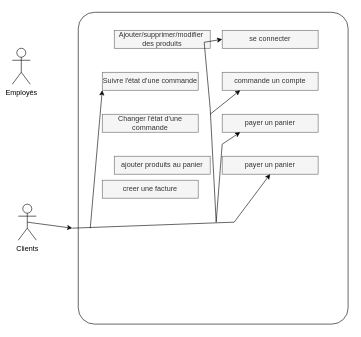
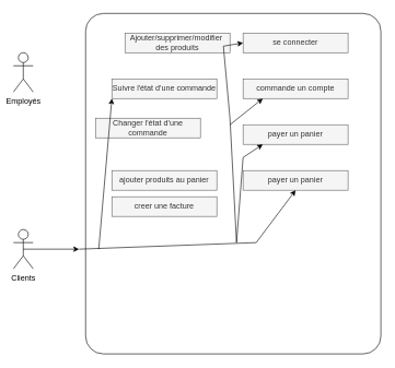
  <mxCell id="0" />
  <mxCell id="1" parent="0" />
- <mxCell id="2" value="Clients&lt;br&gt;" style="shape=umlActor;verticalLabelPosition=bottom;verticalAlign=top;html=1;outlineConnect=0;" parent="1" vertex="1"><mxGeometry x="30" y="340" width="30" height="60" as="geometry" /></mxCell>
+ <mxCell id="2" value="Clients&lt;br&gt;" style="shape=umlActor;verticalLabelPosition=bottom;verticalAlign=top;html=1;outlineConnect=0;" parent="1" vertex="1"><mxGeometry x="20" y="350" width="30" height="60" as="geometry" /></mxCell>
  <mxCell id="3" value="Employés" style="shape=umlActor;verticalLabelPosition=bottom;verticalAlign=top;html=1;outlineConnect=0;" parent="1" vertex="1"><mxGeometry x="20" y="80" width="30" height="60" as="geometry" /></mxCell>
  <mxCell id="4" value="" style="rounded=1;whiteSpace=wrap;html=1;arcSize=6;" parent="1" vertex="1"><mxGeometry x="130" y="20" width="450" height="520" as="geometry" /></mxCell>
  <mxCell id="5" value="Ajouter/supprimer/modifier&amp;nbsp;&lt;br&gt;des produits" style="text;html=1;align=center;verticalAlign=middle;whiteSpace=wrap;rounded=0;perimeterSpacing=0;strokeWidth=1;fillColor=#f5f5f5;fontColor=#333333;strokeColor=#666666;" parent="1" vertex="1"><mxGeometry x="190" y="50" width="160" height="30" as="geometry" /></mxCell>
  <mxCell id="6" value="Suivre l'état d'une commande" style="text;html=1;strokeColor=#666666;fillColor=#f5f5f5;align=center;verticalAlign=middle;whiteSpace=wrap;rounded=0;fontColor=#333333;" vertex="1" parent="1"><mxGeometry x="170" y="120" width="160" height="30" as="geometry" /></mxCell>
- <mxCell id="7" value="Changer l'état d'une commande" style="text;html=1;strokeColor=#666666;fillColor=#f5f5f5;align=center;verticalAlign=middle;whiteSpace=wrap;rounded=0;fontColor=#333333;" vertex="1" parent="1"><mxGeometry x="170" y="190" width="160" height="30" as="geometry" /></mxCell>
- <mxCell id="8" value="ajouter produits au panier" style="text;html=1;strokeColor=#666666;fillColor=#f5f5f5;align=center;verticalAlign=middle;whiteSpace=wrap;rounded=0;fontColor=#333333;" vertex="1" parent="1"><mxGeometry x="190" y="260" width="160" height="30" as="geometry" /></mxCell>
+ <mxCell id="7" value="Changer l'état d'une commande" style="text;html=1;strokeColor=#666666;fillColor=#f5f5f5;align=center;verticalAlign=middle;whiteSpace=wrap;rounded=0;fontColor=#333333;" vertex="1" parent="1"><mxGeometry x="145" y="180" width="160" height="30" as="geometry" /></mxCell>
+ <mxCell id="8" value="ajouter produits au panier" style="text;html=1;strokeColor=#666666;fillColor=#f5f5f5;align=center;verticalAlign=middle;whiteSpace=wrap;rounded=0;fontColor=#333333;" vertex="1" parent="1"><mxGeometry x="170" y="260" width="160" height="30" as="geometry" /></mxCell>
  <mxCell id="9" value="creer une facture" style="text;html=1;strokeColor=#666666;fillColor=#f5f5f5;align=center;verticalAlign=middle;whiteSpace=wrap;rounded=0;fontColor=#333333;" vertex="1" parent="1"><mxGeometry x="170" y="300" width="160" height="30" as="geometry" /></mxCell>
  <mxCell id="10" value="se connecter" style="text;html=1;align=center;verticalAlign=middle;whiteSpace=wrap;rounded=0;perimeterSpacing=0;strokeWidth=1;fillColor=#f5f5f5;fontColor=#333333;strokeColor=#666666;" vertex="1" parent="1"><mxGeometry x="370" y="50" width="160" height="30" as="geometry" /></mxCell>
  <mxCell id="11" value="commande un compte" style="text;html=1;align=center;verticalAlign=middle;whiteSpace=wrap;rounded=0;perimeterSpacing=0;strokeWidth=1;fillColor=#f5f5f5;fontColor=#333333;strokeColor=#666666;" vertex="1" parent="1"><mxGeometry x="370" y="120" width="160" height="30" as="geometry" /></mxCell>
  <mxCell id="12" value="payer un panier" style="text;html=1;align=center;verticalAlign=middle;whiteSpace=wrap;rounded=0;perimeterSpacing=0;strokeWidth=1;fillColor=#f5f5f5;fontColor=#333333;strokeColor=#666666;" vertex="1" parent="1"><mxGeometry x="370" y="190" width="160" height="30" as="geometry" /></mxCell>
  <mxCell id="13" value="payer un panier" style="text;html=1;align=center;verticalAlign=middle;whiteSpace=wrap;rounded=0;perimeterSpacing=0;strokeWidth=1;fillColor=#f5f5f5;fontColor=#333333;strokeColor=#666666;" vertex="1" parent="1"><mxGeometry x="370" y="260" width="160" height="30" as="geometry" /></mxCell>
  <mxCell id="14" value="" style="endArrow=classic;html=1;rounded=0;exitX=0.5;exitY=0.5;exitDx=0;exitDy=0;exitPerimeter=0;" edge="1" parent="1" source="2"><mxGeometry width="50" height="50" relative="1" as="geometry"><mxPoint x="50" y="380" as="sourcePoint" /><mxPoint x="120" y="380" as="targetPoint" /></mxGeometry></mxCell>
  <mxCell id="15" value="" style="endArrow=classic;html=1;rounded=0;entryX=0.5;entryY=1;entryDx=0;entryDy=0;" edge="1" parent="1" target="13"><mxGeometry width="50" height="50" relative="1" as="geometry"><mxPoint x="120" y="380" as="sourcePoint" /><mxPoint x="100" y="350" as="targetPoint" /><Array as="points"><mxPoint x="390" y="370" /></Array></mxGeometry></mxCell>
  <mxCell id="16" value="" style="endArrow=classic;html=1;rounded=0;entryX=0;entryY=1;entryDx=0;entryDy=0;" edge="1" parent="1" target="6"><mxGeometry width="50" height="50" relative="1" as="geometry"><mxPoint x="150" y="380" as="sourcePoint" /><mxPoint x="170" y="330" as="targetPoint" /></mxGeometry></mxCell>
  <mxCell id="17" value="" style="endArrow=classic;html=1;rounded=0;entryX=0;entryY=0.5;entryDx=0;entryDy=0;" edge="1" parent="1" target="10"><mxGeometry width="50" height="50" relative="1" as="geometry"><mxPoint x="360" y="370" as="sourcePoint" /><mxPoint x="400" y="320" as="targetPoint" /><Array as="points"><mxPoint x="350" y="180" /><mxPoint x="340" y="70" /></Array></mxGeometry></mxCell>
  <mxCell id="18" value="" style="endArrow=classic;html=1;rounded=0;" edge="1" parent="1"><mxGeometry width="50" height="50" relative="1" as="geometry"><mxPoint x="350" y="190" as="sourcePoint" /><mxPoint x="400" y="150" as="targetPoint" /></mxGeometry></mxCell>
  <mxCell id="19" value="" style="endArrow=classic;html=1;rounded=0;" edge="1" parent="1"><mxGeometry width="50" height="50" relative="1" as="geometry"><mxPoint x="360" y="370" as="sourcePoint" /><mxPoint x="400" y="220" as="targetPoint" /><Array as="points"><mxPoint x="370" y="240" /></Array></mxGeometry></mxCell>
